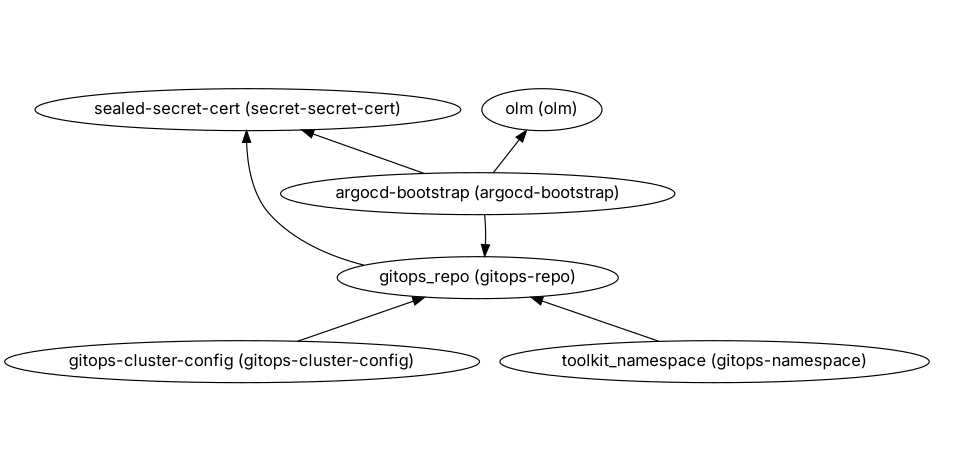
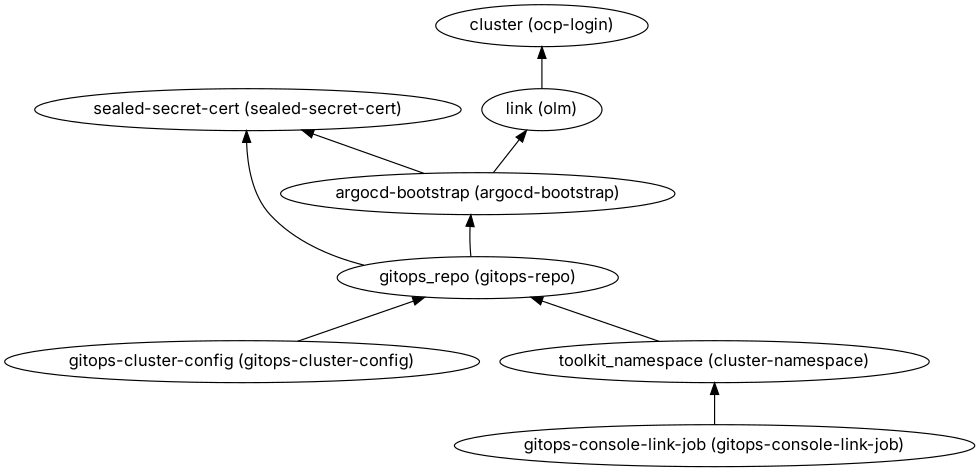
  digraph {
    fontname=Inter
    rankdir=BT
    node [fontname=Inter]
    edge [fontname=Inter]
    "gitops_repo (gitops-repo)"
-   "sealed-secret-cert (sealed-secret-cert)" [label="sealed-secret-cert (secret-secret-cert)"]
+   "sealed-secret-cert (sealed-secret-cert)"
    "argocd-bootstrap (argocd-bootstrap)"
-   "olm (olm)"
+   "olm (olm)" [label="link (olm)"]
+   "cluster (ocp-login)"
    "gitops-cluster-config (gitops-cluster-config)"
-   "toolkit_namespace (gitops-namespace)"
+   "toolkit_namespace (gitops-namespace)" [label="toolkit_namespace (cluster-namespace)"]
+   "gitops-console-link-job (gitops-console-link-job)"
    "gitops_repo (gitops-repo)" -> "sealed-secret-cert (sealed-secret-cert)"
-   "argocd-bootstrap (argocd-bootstrap)" -> "gitops_repo (gitops-repo)"
+   "gitops_repo (gitops-repo)" -> "argocd-bootstrap (argocd-bootstrap)"
    "argocd-bootstrap (argocd-bootstrap)" -> "sealed-secret-cert (sealed-secret-cert)"
    "argocd-bootstrap (argocd-bootstrap)" -> "olm (olm)"
+   "olm (olm)" -> "cluster (ocp-login)"
    "gitops-cluster-config (gitops-cluster-config)" -> "gitops_repo (gitops-repo)"
    "toolkit_namespace (gitops-namespace)" -> "gitops_repo (gitops-repo)"
+   "gitops-console-link-job (gitops-console-link-job)" -> "toolkit_namespace (gitops-namespace)"
  }
